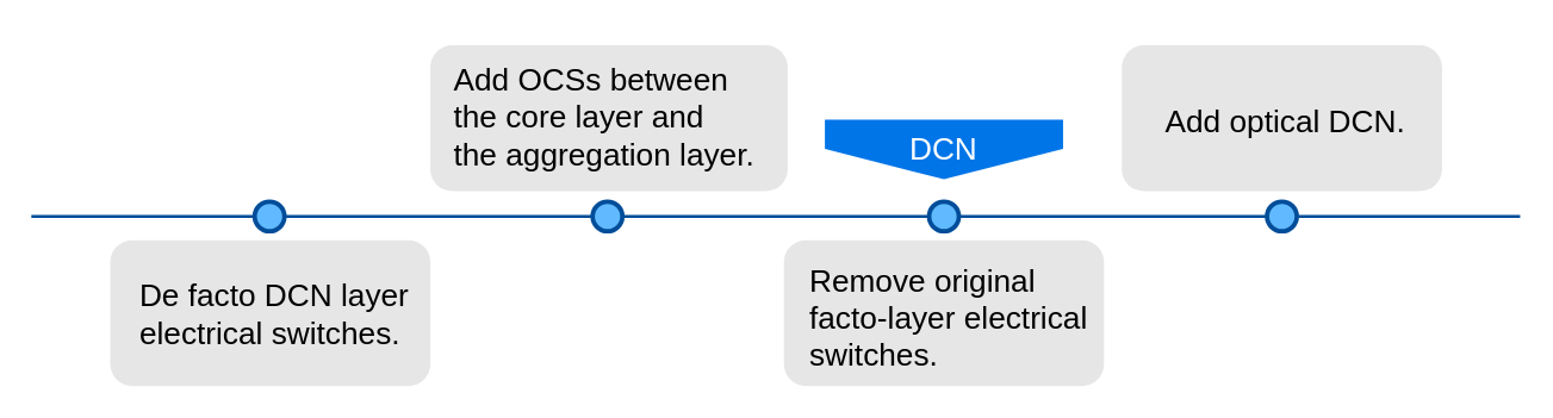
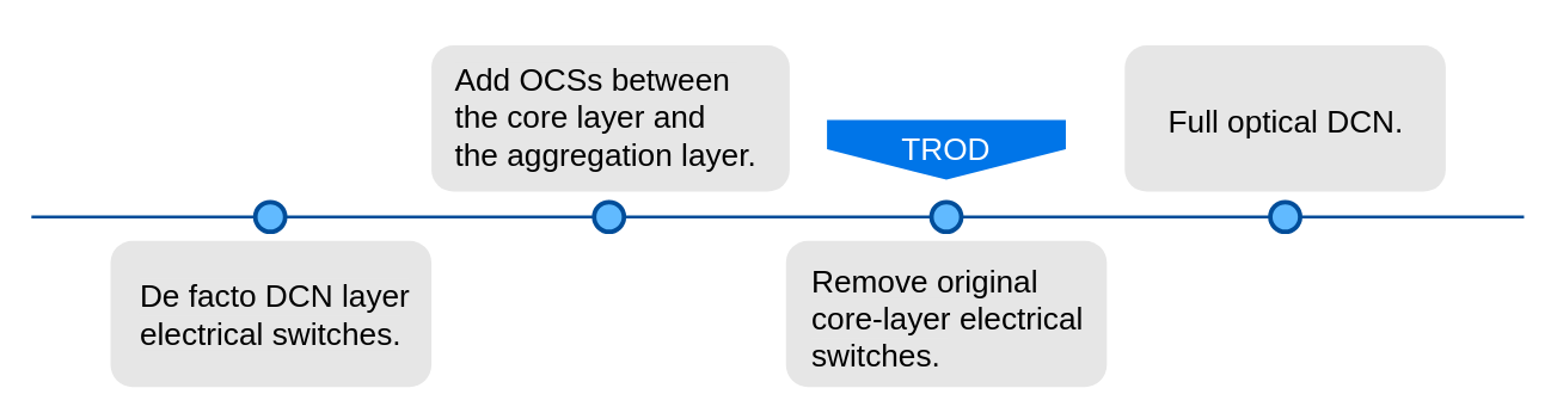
  <mxCell id="0" />
  <mxCell id="1" parent="0" />
  <mxCell id="2" value="" style="line;strokeWidth=2;html=1;fillColor=none;fontSize=28;fontColor=#004D99;strokeColor=#004D99;" parent="1" vertex="1"><mxGeometry x="20" y="140" width="1000" height="10" as="geometry" /></mxCell>
- <mxCell id="3" value="&lt;span&gt;&lt;font style=&quot;font-size: 21px&quot;&gt;DCN&lt;/font&gt;&lt;/span&gt;" style="shape=offPageConnector;whiteSpace=wrap;html=1;fillColor=#0075E8;fontSize=15;fontColor=#FFFFFF;size=0.509;verticalAlign=top;strokeColor=none;" parent="1" vertex="1"><mxGeometry x="553" y="80" width="160" height="40" as="geometry" /></mxCell>
+ <mxCell id="3" value="&lt;span&gt;&lt;font style=&quot;font-size: 21px&quot;&gt;TROD&lt;/font&gt;&lt;/span&gt;" style="shape=offPageConnector;whiteSpace=wrap;html=1;fillColor=#0075E8;fontSize=15;fontColor=#FFFFFF;size=0.509;verticalAlign=top;strokeColor=none;" parent="1" vertex="1"><mxGeometry x="553" y="80" width="160" height="40" as="geometry" /></mxCell>
  <mxCell id="4" value="" style="ellipse;whiteSpace=wrap;html=1;fillColor=#61BAFF;fontSize=28;fontColor=#004D99;strokeWidth=3;strokeColor=#004D99;" parent="1" vertex="1"><mxGeometry x="170" y="135" width="20" height="20" as="geometry" /></mxCell>
  <mxCell id="5" value="" style="ellipse;whiteSpace=wrap;html=1;fillColor=#61BAFF;fontSize=28;fontColor=#004D99;strokeWidth=3;strokeColor=#004D99;" parent="1" vertex="1"><mxGeometry x="397" y="135" width="20" height="20" as="geometry" /></mxCell>
  <mxCell id="6" value="" style="ellipse;whiteSpace=wrap;html=1;fillColor=#61BAFF;fontSize=28;fontColor=#004D99;strokeWidth=3;strokeColor=#004D99;" parent="1" vertex="1"><mxGeometry x="623" y="135" width="20" height="20" as="geometry" /></mxCell>
  <mxCell id="7" value="" style="ellipse;whiteSpace=wrap;html=1;fillColor=#61BAFF;fontSize=28;fontColor=#004D99;strokeWidth=3;strokeColor=#004D99;" parent="1" vertex="1"><mxGeometry x="850" y="135" width="20" height="20" as="geometry" /></mxCell>
  <mxCell id="8" value="&lt;h1&gt;&lt;br&gt;&lt;/h1&gt;" style="text;html=1;spacing=5;spacingTop=-20;whiteSpace=wrap;overflow=hidden;strokeColor=none;strokeWidth=3;fillColor=#E6E6E6;fontSize=13;fontColor=#000000;align=left;rounded=1;" parent="1" vertex="1"><mxGeometry x="73" y="161" width="215" height="98" as="geometry" /></mxCell>
  <mxCell id="9" value="&lt;h1 style=&quot;font-size: 24px&quot;&gt;&lt;br&gt;&lt;/h1&gt;" style="text;html=1;spacing=5;spacingTop=-20;whiteSpace=wrap;overflow=hidden;strokeColor=none;strokeWidth=3;fillColor=#E6E6E6;fontSize=13;fontColor=#000000;align=left;rounded=1;" parent="1" vertex="1"><mxGeometry x="288" y="30" width="240" height="98" as="geometry" /></mxCell>
  <mxCell id="10" value="&lt;h1&gt;&lt;br&gt;&lt;/h1&gt;" style="text;html=1;spacing=5;spacingTop=-20;whiteSpace=wrap;overflow=hidden;strokeColor=none;strokeWidth=3;fillColor=#E6E6E6;fontSize=13;fontColor=#000000;align=center;rounded=1;" parent="1" vertex="1"><mxGeometry x="525.5" y="161" width="215" height="98" as="geometry" /></mxCell>
  <mxCell id="11" value="&lt;h1&gt;&lt;br&gt;&lt;/h1&gt;" style="text;html=1;spacing=5;spacingTop=-20;whiteSpace=wrap;overflow=hidden;strokeColor=none;strokeWidth=3;fillColor=#E6E6E6;fontSize=13;fontColor=#000000;align=center;rounded=1;" parent="1" vertex="1"><mxGeometry x="752.5" y="30" width="215" height="98" as="geometry" /></mxCell>
  <mxCell id="12" value="&lt;h1 style=&quot;color: rgb(0 , 0 , 0) ; font-family: &amp;#34;helvetica&amp;#34; ; font-style: normal ; letter-spacing: normal ; text-align: left ; text-indent: 0px ; text-transform: none ; word-spacing: 0px ; font-size: 21px&quot;&gt;&lt;font style=&quot;font-size: 21px ; background-color: rgb(230 , 230 , 230)&quot;&gt;&lt;span style=&quot;font-weight: normal&quot;&gt;Add OCSs between&amp;nbsp; the core layer and the&amp;nbsp;&lt;/span&gt;&lt;span style=&quot;font-weight: 400&quot;&gt;aggregation&lt;/span&gt;&lt;span style=&quot;font-weight: normal&quot;&gt;&amp;nbsp;layer.&lt;/span&gt;&lt;/font&gt;&lt;/h1&gt;" style="text;whiteSpace=wrap;html=1;fillColor=none;" parent="1" vertex="1"><mxGeometry x="301.5" y="20" width="211" height="80" as="geometry" /></mxCell>
  <mxCell id="13" value="&lt;h1 style=&quot;color: rgb(0 , 0 , 0) ; font-family: &amp;#34;helvetica&amp;#34; ; font-style: normal ; letter-spacing: normal ; text-align: left ; text-indent: 0px ; text-transform: none ; word-spacing: 0px ; font-size: 21px&quot;&gt;&lt;span style=&quot;font-weight: 400 ; background-color: rgb(230 , 230 , 230)&quot;&gt;De facto DCN layer electrical switches.&lt;/span&gt;&lt;/h1&gt;" style="text;whiteSpace=wrap;html=1;fillColor=none;" parent="1" vertex="1"><mxGeometry x="91" y="165" width="211" height="80" as="geometry" /></mxCell>
- <mxCell id="14" value="&lt;h1 style=&quot;color: rgb(0 , 0 , 0) ; font-family: &amp;#34;helvetica&amp;#34; ; font-style: normal ; letter-spacing: normal ; text-align: left ; text-indent: 0px ; text-transform: none ; word-spacing: 0px ; font-size: 21px&quot;&gt;&lt;span style=&quot;font-weight: 400 ; background-color: rgb(230 , 230 , 230)&quot;&gt;Remove original facto-layer electrical switches.&amp;nbsp;&lt;/span&gt;&lt;/h1&gt;" style="text;whiteSpace=wrap;html=1;fillColor=none;" parent="1" vertex="1"><mxGeometry x="540.5" y="155" width="200" height="80" as="geometry" /></mxCell>
- <mxCell id="15" value="&lt;h1 style=&quot;color: rgb(0 , 0 , 0) ; font-family: &amp;#34;helvetica&amp;#34; ; font-style: normal ; letter-spacing: normal ; text-align: left ; text-indent: 0px ; text-transform: none ; word-spacing: 0px ; font-size: 21px&quot;&gt;&lt;span style=&quot;font-weight: 400 ; background-color: rgb(230 , 230 , 230)&quot;&gt;Add optical DCN.&lt;/span&gt;&lt;/h1&gt;" style="text;whiteSpace=wrap;html=1;fillColor=none;" parent="1" vertex="1"><mxGeometry x="780" y="48" width="200" height="80" as="geometry" /></mxCell>
+ <mxCell id="14" value="&lt;h1 style=&quot;color: rgb(0 , 0 , 0) ; font-family: &amp;#34;helvetica&amp;#34; ; font-style: normal ; letter-spacing: normal ; text-align: left ; text-indent: 0px ; text-transform: none ; word-spacing: 0px ; font-size: 21px&quot;&gt;&lt;span style=&quot;font-weight: 400 ; background-color: rgb(230 , 230 , 230)&quot;&gt;Remove original core-layer electrical switches.&amp;nbsp;&lt;/span&gt;&lt;/h1&gt;" style="text;whiteSpace=wrap;html=1;fillColor=none;" parent="1" vertex="1"><mxGeometry x="540.5" y="155" width="200" height="80" as="geometry" /></mxCell>
+ <mxCell id="15" value="&lt;h1 style=&quot;color: rgb(0 , 0 , 0) ; font-family: &amp;#34;helvetica&amp;#34; ; font-style: normal ; letter-spacing: normal ; text-align: left ; text-indent: 0px ; text-transform: none ; word-spacing: 0px ; font-size: 21px&quot;&gt;&lt;span style=&quot;font-weight: 400 ; background-color: rgb(230 , 230 , 230)&quot;&gt;Full optical DCN.&lt;/span&gt;&lt;/h1&gt;" style="text;whiteSpace=wrap;html=1;fillColor=none;" parent="1" vertex="1"><mxGeometry x="780" y="48" width="200" height="80" as="geometry" /></mxCell>
